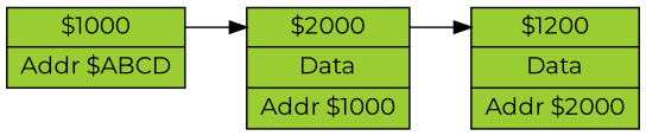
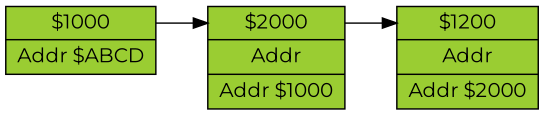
  digraph {
    fontname=Montserrat
    rankdir=LR
    node [fillcolor=yellowgreen fontname=Montserrat shape=record style=filled]
    edge [fontname=Montserrat headport=Next]
    n1 [label="<First> $1000 | Addr $ABCD"]
-   n2 [label="<Next> $2000 | Data | Addr $1000"]
-   n3 [label="<Next> $1200 | Data | Addr $2000"]
+   n2 [label="<Next> $2000 | Addr | Addr $1000"]
+   n3 [label="<Next> $1200 | Addr | Addr $2000"]
    n1 -> n2 [tailport=First]
    n2 -> n3 [tailport=Next]
  }
